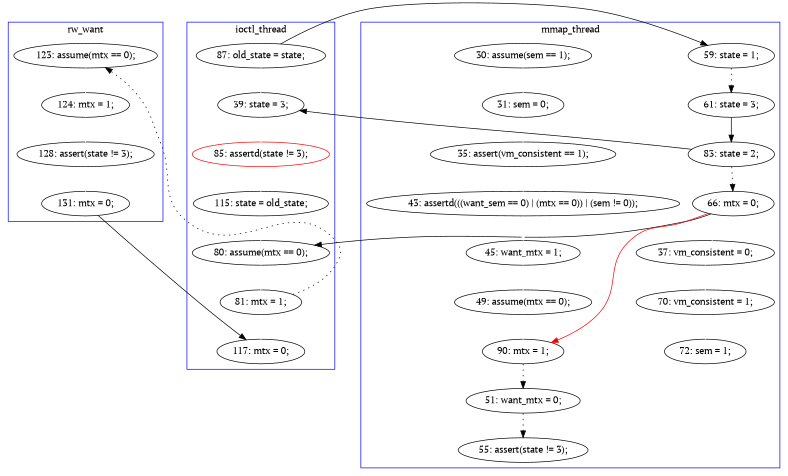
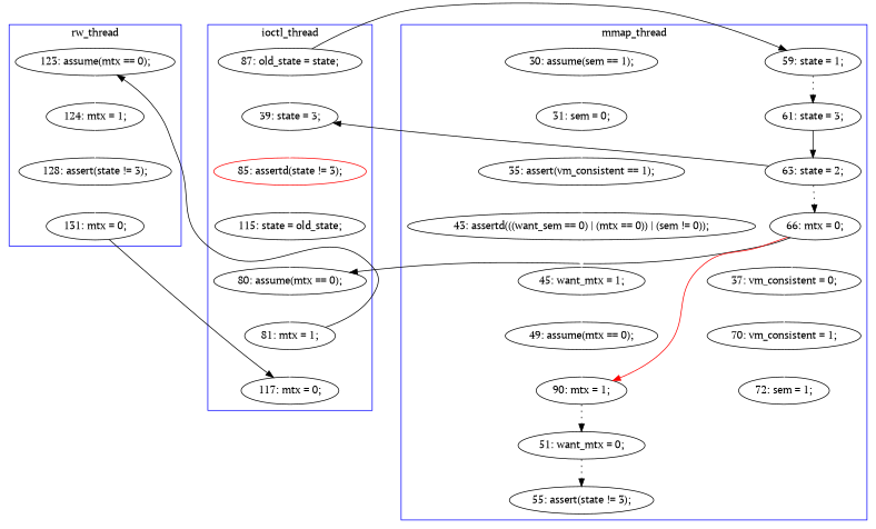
  digraph {
    fontname="PT Serif"
    node [fontname="PT Serif"]
    edge [color=white fontname="PT Serif" style=solid]
    n1 [label="39: state = 3;"]
    n2 [color=red label="85: assertd(state != 3);"]
    n3 [label="115: state = old_state;"]
    n4 [label="87: old_state = state;"]
    n5 [label="80: assume(mtx == 0);"]
    n6 [label="81: mtx = 1;"]
    n7 [label="117: mtx = 0;"]
    n8 [label="66: mtx = 0;"]
    n9 [label="90: mtx = 1;"]
    n10 [label="31: sem = 0;"]
    n11 [label="35: assert(vm_consistent == 1);"]
-   n12 [label="83: state = 2;"]
+   n12 [label="63: state = 2;"]
    n13 [label="51: want_mtx = 0;"]
    n14 [label="55: assert(state != 3);"]
    n15 [label="37: vm_consistent = 0;"]
    n16 [label="59: state = 1;"]
    n17 [label="43: assertd(((want_sem == 0) | (mtx == 0)) | (sem != 0));"]
    n18 [label="45: want_mtx = 1;"]
    n19 [label="49: assume(mtx == 0);"]
    n20 [label="61: state = 3;"]
    n21 [label="70: vm_consistent = 1;"]
    n22 [label="30: assume(sem == 1);"]
    n23 [label="72: sem = 1;"]
    n24 [label="123: assume(mtx == 0);"]
    n25 [label="124: mtx = 1;"]
    n26 [label="131: mtx = 0;"]
    n27 [label="128: assert(state != 3);"]
    subgraph cluster_1 {
      color=blue
      label=ioctl_thread
      n1
      n2
      n3
      n4
      n5
      n6
      n7
    }
    subgraph cluster_2 {
      color=blue
      label=mmap_thread
      n8
      n9
      n10
      n11
      n12
      n13
      n14
      n15
      n16
      n17
      n18
      n19
      n20
      n21
      n22
      n23
    }
    subgraph cluster_3 {
      color=blue
-     label=rw_want
+     label=rw_thread
      n24
      n25
      n26
      n27
    }
    n1 -> n2
    n2 -> n3
    n3 -> n5
    n4 -> n1
    n4 -> n16 [color=black constraint=false]
    n5 -> n6
    n6 -> n7
-   n6 -> n24 [color=black constraint=false style=dotted]
+   n6 -> n24 [color=black constraint=false]
    n8 -> n5 [color=black constraint=false]
    n8 -> n9 [color=red constraint=false]
    n8 -> n15
    n9 -> n13 [color=black style=dotted]
    n10 -> n11
    n11 -> n17
    n12 -> n1 [color=black constraint=false]
    n12 -> n8 [color=black style=dotted]
    n13 -> n14 [color=black style=dotted]
    n15 -> n21
    n16 -> n20 [color=black style=dotted]
    n17 -> n18
    n18 -> n19
    n19 -> n9
    n20 -> n12 [color=black]
    n21 -> n23
    n22 -> n10
    n24 -> n25
    n25 -> n27
    n26 -> n7 [color=black constraint=false]
    n27 -> n26
  }
